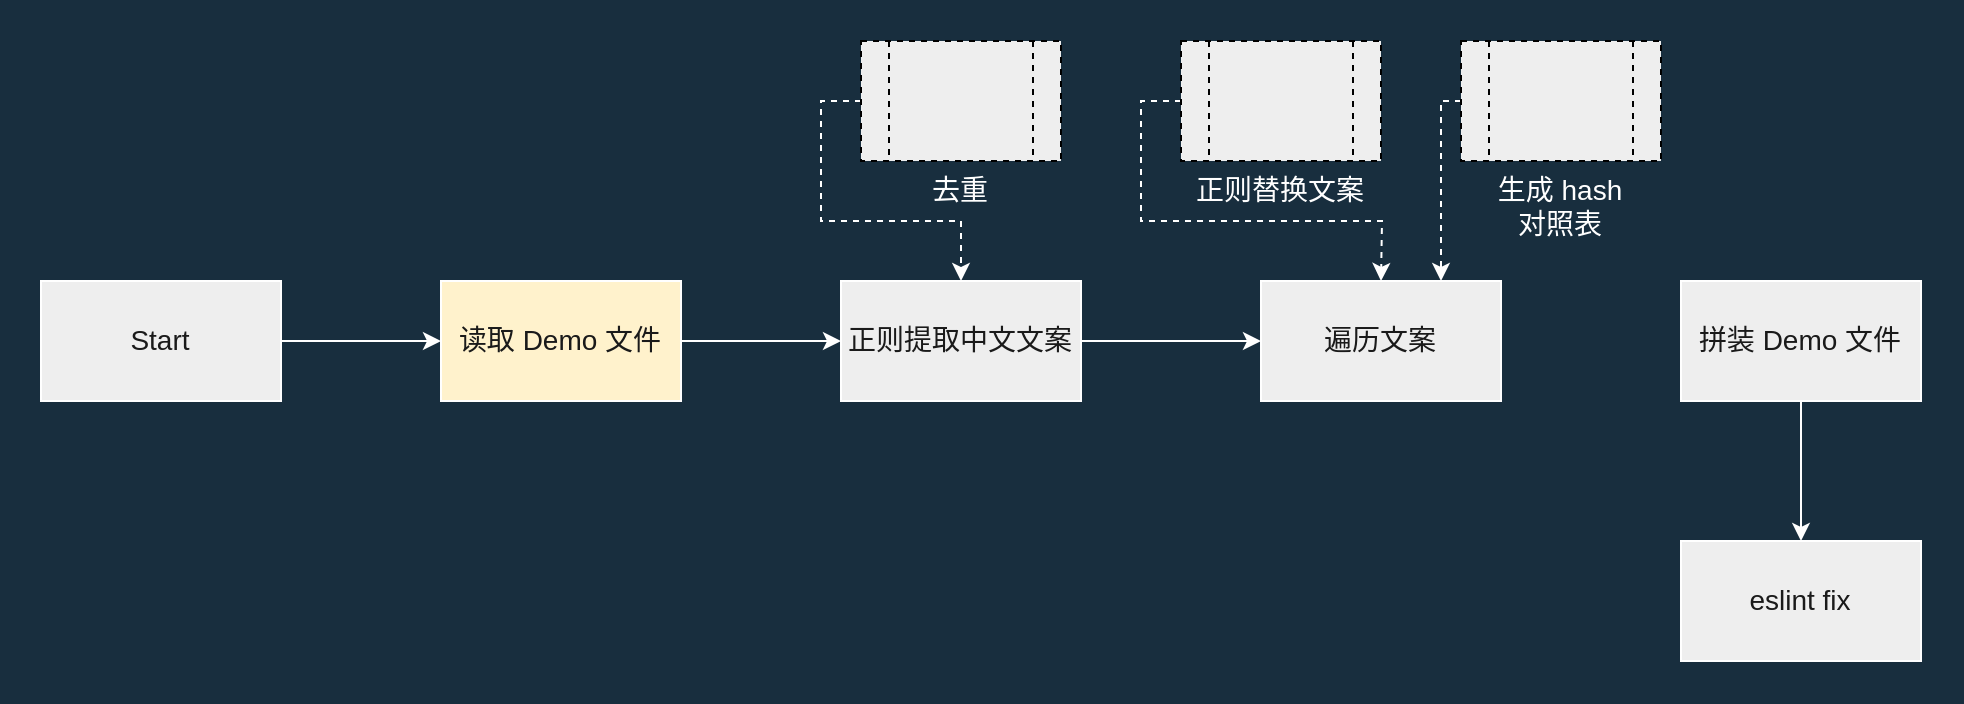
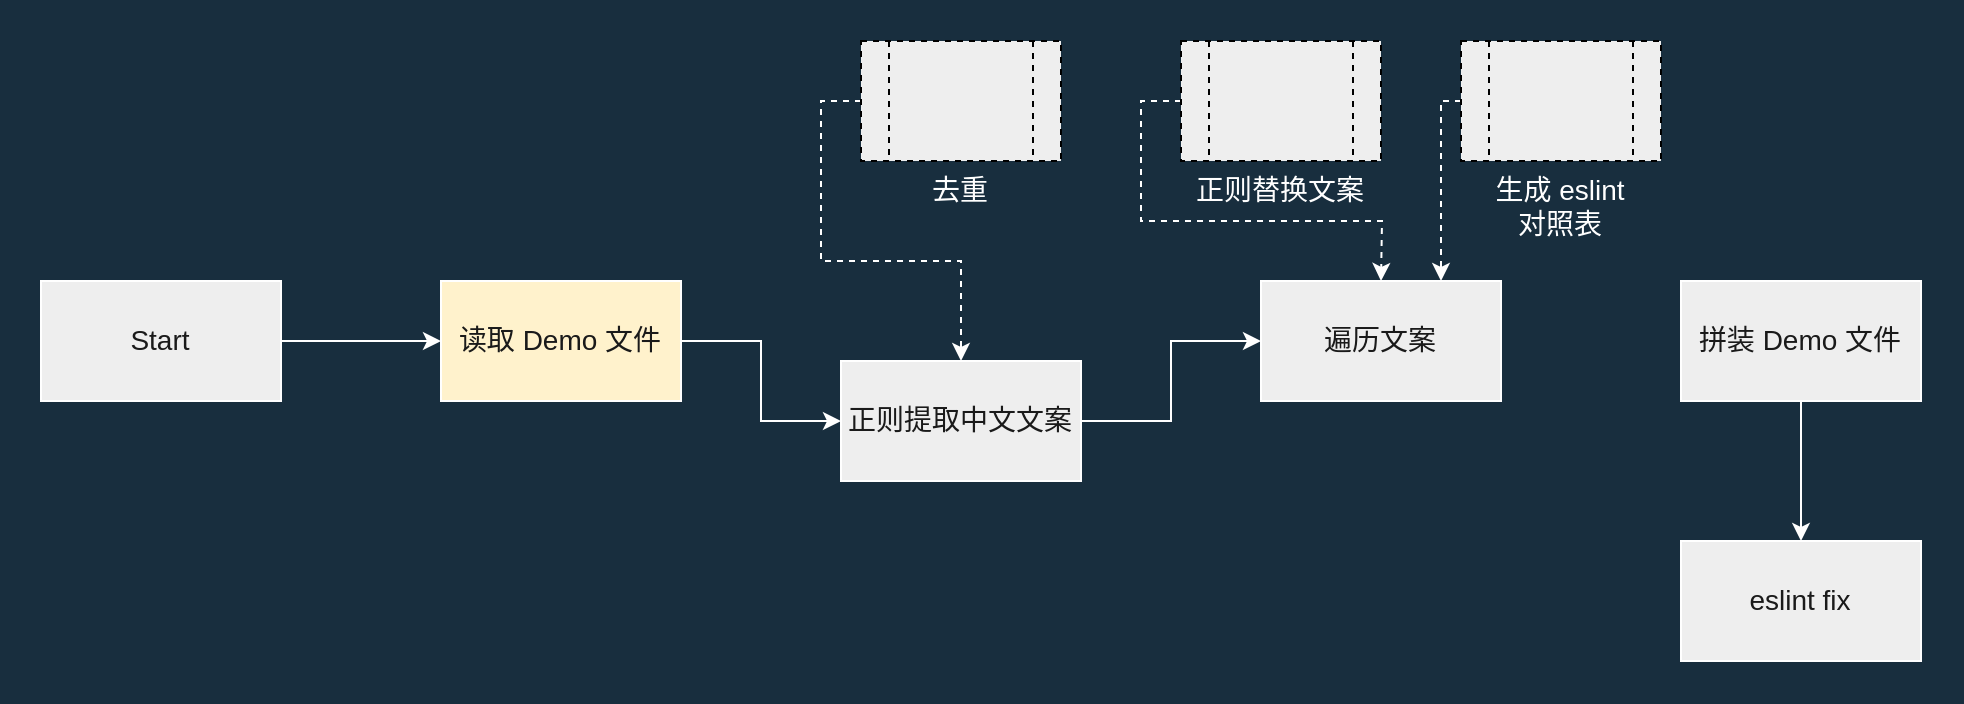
  <mxCell id="0" />
  <mxCell id="1" parent="0" />
  <mxCell id="2" value="" style="edgeStyle=orthogonalEdgeStyle;rounded=0;orthogonalLoop=1;jettySize=auto;html=1;fontSize=14;labelBackgroundColor=#182E3E;strokeColor=#FFFFFF;fontColor=#FFFFFF;" parent="1" source="3" target="5" edge="1"><mxGeometry relative="1" as="geometry" /></mxCell>
  <mxCell id="3" value="Start" style="rounded=0;whiteSpace=wrap;html=1;fontSize=14;fillColor=#EEEEEE;strokeColor=#FFFFFF;fontColor=#1A1A1A;" parent="1" vertex="1"><mxGeometry x="20" y="140" width="120" height="60" as="geometry" /></mxCell>
  <mxCell id="4" value="" style="edgeStyle=orthogonalEdgeStyle;rounded=0;orthogonalLoop=1;jettySize=auto;html=1;fontSize=14;labelBackgroundColor=#182E3E;strokeColor=#FFFFFF;fontColor=#FFFFFF;" parent="1" source="5" target="7" edge="1"><mxGeometry relative="1" as="geometry" /></mxCell>
  <mxCell id="5" value="读取 Demo 文件" style="whiteSpace=wrap;html=1;rounded=0;fontSize=14;fillColor=#fff2cc;strokeColor=#FFFFFF;fontColor=#1A1A1A;" parent="1" vertex="1"><mxGeometry x="220" y="140" width="120" height="60" as="geometry" /></mxCell>
  <mxCell id="6" value="" style="edgeStyle=orthogonalEdgeStyle;rounded=0;orthogonalLoop=1;jettySize=auto;html=1;fontSize=14;labelBackgroundColor=#182E3E;strokeColor=#FFFFFF;fontColor=#FFFFFF;" parent="1" source="7" target="8" edge="1"><mxGeometry relative="1" as="geometry" /></mxCell>
- <mxCell id="7" value="正则提取中文文案" style="whiteSpace=wrap;html=1;rounded=0;fontSize=14;fillColor=#EEEEEE;strokeColor=#FFFFFF;fontColor=#1A1A1A;" parent="1" vertex="1"><mxGeometry x="420" y="140" width="120" height="60" as="geometry" /></mxCell>
+ <mxCell id="7" value="正则提取中文文案" style="whiteSpace=wrap;html=1;rounded=0;fontSize=14;fillColor=#EEEEEE;strokeColor=#FFFFFF;fontColor=#1A1A1A;" parent="1" vertex="1"><mxGeometry x="420" y="180" width="120" height="60" as="geometry" /></mxCell>
  <mxCell id="8" value="遍历文案" style="whiteSpace=wrap;html=1;rounded=0;fontSize=14;fillColor=#EEEEEE;strokeColor=#FFFFFF;fontColor=#1A1A1A;" parent="1" vertex="1"><mxGeometry x="630" y="140" width="120" height="60" as="geometry" /></mxCell>
  <mxCell id="9" style="edgeStyle=orthogonalEdgeStyle;curved=0;rounded=1;sketch=0;orthogonalLoop=1;jettySize=auto;html=1;exitX=0.5;exitY=1;exitDx=0;exitDy=0;entryX=0.5;entryY=0;entryDx=0;entryDy=0;fontColor=#FFFFFF;strokeColor=#FFFFFF;" parent="1" source="10" target="11" edge="1"><mxGeometry relative="1" as="geometry" /></mxCell>
  <mxCell id="10" value="拼装 Demo 文件" style="whiteSpace=wrap;html=1;rounded=0;fontSize=14;fillColor=#EEEEEE;strokeColor=#FFFFFF;fontColor=#1A1A1A;" parent="1" vertex="1"><mxGeometry x="840" y="140" width="120" height="60" as="geometry" /></mxCell>
  <mxCell id="11" value="eslint fix" style="whiteSpace=wrap;html=1;rounded=0;fontSize=14;fillColor=#EEEEEE;strokeColor=#FFFFFF;fontColor=#1A1A1A;" parent="1" vertex="1"><mxGeometry x="840" y="270" width="120" height="60" as="geometry" /></mxCell>
  <mxCell id="12" style="edgeStyle=orthogonalEdgeStyle;curved=0;rounded=0;sketch=0;orthogonalLoop=1;jettySize=auto;html=1;exitX=0;exitY=0.5;exitDx=0;exitDy=0;fontColor=#FFFFFF;strokeColor=#FFFFFF;entryX=0.75;entryY=0;entryDx=0;entryDy=0;labelBackgroundColor=#182E3E;fontSize=14;dashed=1;" parent="1" source="13" target="8" edge="1"><mxGeometry relative="1" as="geometry"><Array as="points"><mxPoint x="720" y="50" /></Array></mxGeometry></mxCell>
- <mxCell id="13" value="&lt;span&gt;生成 hash &lt;br&gt;对照表&lt;/span&gt;" style="verticalLabelPosition=bottom;verticalAlign=top;html=1;shape=process;whiteSpace=wrap;rounded=0;size=0.14;arcSize=6;fontSize=14;fillColor=#EEEEEE;strokeColor=#000000;fontColor=#FFFFFF;dashed=1;" parent="1" vertex="1"><mxGeometry x="730" y="20" width="100" height="60" as="geometry" /></mxCell>
+ <mxCell id="13" value="&lt;span&gt;生成 eslint &lt;br&gt;对照表&lt;/span&gt;" style="verticalLabelPosition=bottom;verticalAlign=top;html=1;shape=process;whiteSpace=wrap;rounded=0;size=0.14;arcSize=6;fontSize=14;fillColor=#EEEEEE;strokeColor=#000000;fontColor=#FFFFFF;dashed=1;" parent="1" vertex="1"><mxGeometry x="730" y="20" width="100" height="60" as="geometry" /></mxCell>
  <mxCell id="14" style="edgeStyle=orthogonalEdgeStyle;curved=0;rounded=0;sketch=0;orthogonalLoop=1;jettySize=auto;html=1;exitX=0;exitY=0.5;exitDx=0;exitDy=0;fontColor=#FFFFFF;strokeColor=#FFFFFF;labelBackgroundColor=#182E3E;fontSize=14;dashed=1;" parent="1" source="15" edge="1"><mxGeometry relative="1" as="geometry"><mxPoint x="690" y="140" as="targetPoint" /></mxGeometry></mxCell>
  <mxCell id="15" value="&lt;span&gt;正则替换文案&lt;/span&gt;" style="verticalLabelPosition=bottom;verticalAlign=top;html=1;shape=process;whiteSpace=wrap;rounded=0;size=0.14;arcSize=6;fontSize=14;fillColor=#EEEEEE;strokeColor=#000000;fontColor=#FFFFFF;dashed=1;" parent="1" vertex="1"><mxGeometry x="590" y="20" width="100" height="60" as="geometry" /></mxCell>
  <mxCell id="16" style="edgeStyle=orthogonalEdgeStyle;rounded=0;orthogonalLoop=1;jettySize=auto;html=1;exitX=0;exitY=0.5;exitDx=0;exitDy=0;dashed=1;fontSize=14;labelBackgroundColor=#182E3E;strokeColor=#FFFFFF;fontColor=#FFFFFF;" parent="1" source="17" target="7" edge="1"><mxGeometry relative="1" as="geometry" /></mxCell>
  <mxCell id="17" value="去重" style="verticalLabelPosition=bottom;verticalAlign=top;html=1;shape=process;whiteSpace=wrap;rounded=0;size=0.14;arcSize=6;fontSize=14;fillColor=#EEEEEE;strokeColor=#000000;fontColor=#FFFFFF;dashed=1;" parent="1" vertex="1"><mxGeometry x="430" y="20" width="100" height="60" as="geometry" /></mxCell>
